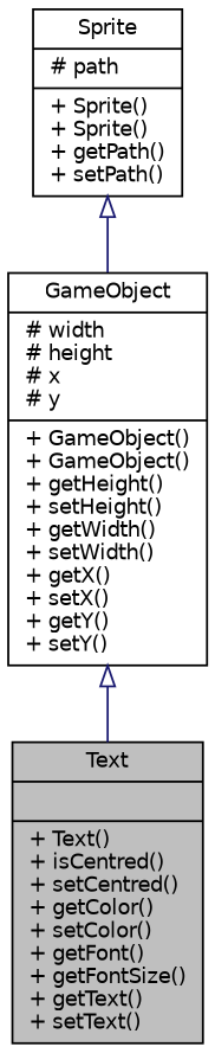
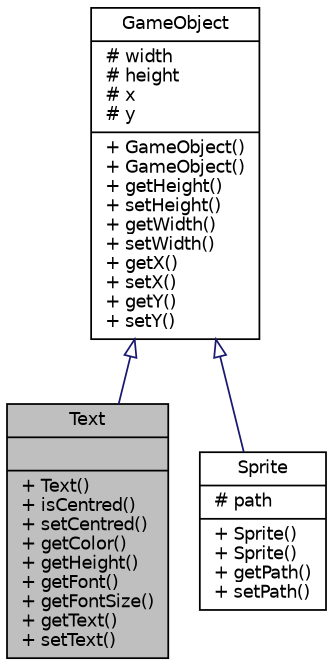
  digraph {
    node [color=black fillcolor=white fontname=Helvetica fontsize=10 shape=record style=filled]
    edge [arrowtail=onormal color=midnightblue dir=back fontname=Helvetica fontsize=10 labelfontname=Helvetica labelfontsize=10 style=solid]
-   n1 [fillcolor=grey75 fontcolor=black height=0.2 label="{Text\n||+ Text()\l+ isCentred()\l+ setCentred()\l+ getColor()\l+ setColor()\l+ getFont()\l+ getFontSize()\l+ getText()\l+ setText()\l}" width=0.4]
+   n1 [fillcolor=grey75 fontcolor=black height=0.2 label="{Text\n||+ Text()\l+ isCentred()\l+ setCentred()\l+ getColor()\l+ getHeight()\l+ getFont()\l+ getFontSize()\l+ getText()\l+ setText()\l}" width=0.4]
    n2 [height=0.2 label="{Sprite\n|# path\l|+ Sprite()\l+ Sprite()\l+ getPath()\l+ setPath()\l}" width=0.4]
    n3 [height=0.2 label="{GameObject\n|# width\l# height\l# x\l# y\l|+ GameObject()\l+ GameObject()\l+ getHeight()\l+ setHeight()\l+ getWidth()\l+ setWidth()\l+ getX()\l+ setX()\l+ getY()\l+ setY()\l}" width=0.4]
    n3 -> n1
-   n2 -> n3
+   n3 -> n2
  }
